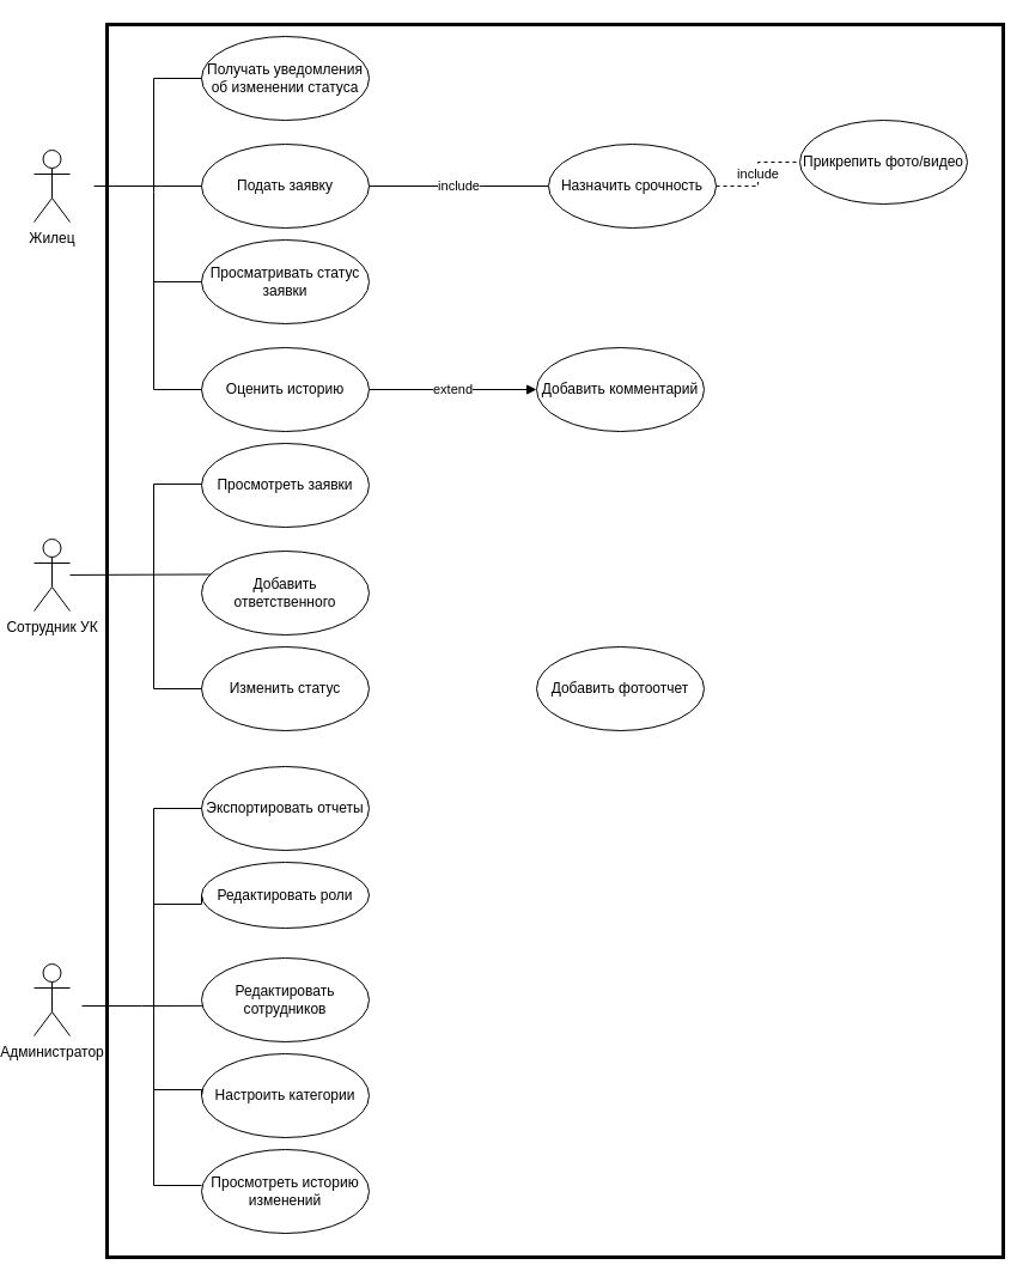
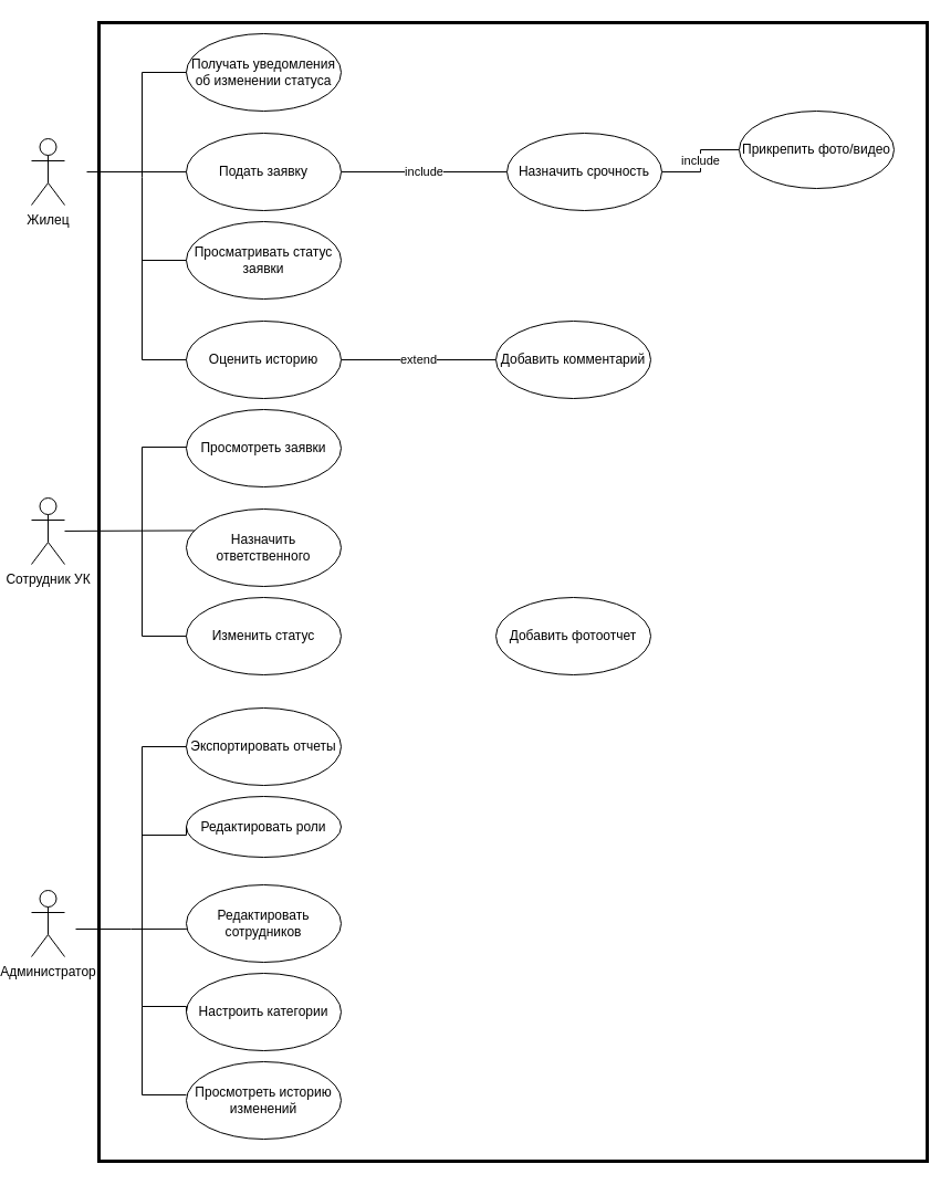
  <mxCell id="0" />
  <mxCell id="1" parent="0" />
  <mxCell id="2" value="" style="rounded=0;whiteSpace=wrap;html=1;glass=0;shadow=0;strokeWidth=3;" vertex="1" parent="1"><mxGeometry x="81" y="20" width="749" height="1030" as="geometry" /></mxCell>
  <mxCell id="3" value="Жилец" style="shape=umlActor;verticalLabelPosition=bottom;verticalAlign=top;html=1;" parent="1" vertex="1"><mxGeometry x="20" y="125" width="30" height="60" as="geometry" /></mxCell>
  <mxCell id="4" value="include" style="edgeStyle=orthogonalEdgeStyle;rounded=0;orthogonalLoop=1;jettySize=auto;html=1;endArrow=none;startFill=0;" parent="1" source="5" target="7" edge="1"><mxGeometry relative="1" as="geometry" /></mxCell>
  <mxCell id="5" value="Подать заявку" style="ellipse;whiteSpace=wrap;html=1;" parent="1" vertex="1"><mxGeometry x="160" y="120" width="140" height="70" as="geometry" /></mxCell>
- <mxCell id="6" value="include" style="edgeStyle=orthogonalEdgeStyle;rounded=0;orthogonalLoop=1;jettySize=auto;html=1;endArrow=none;startFill=0;dashed=1;" parent="1" source="7" target="8" edge="1"><mxGeometry relative="1" as="geometry" /></mxCell>
+ <mxCell id="6" value="include" style="edgeStyle=orthogonalEdgeStyle;rounded=0;orthogonalLoop=1;jettySize=auto;html=1;endArrow=none;startFill=0;" parent="1" source="7" target="8" edge="1"><mxGeometry relative="1" as="geometry" /></mxCell>
  <mxCell id="7" value="Назначить срочность" style="ellipse;whiteSpace=wrap;html=1;" parent="1" vertex="1"><mxGeometry x="450" y="120" width="140" height="70" as="geometry" /></mxCell>
  <mxCell id="8" value="Прикрепить фото/видео" style="ellipse;whiteSpace=wrap;html=1;" parent="1" vertex="1"><mxGeometry x="660" y="100" width="140" height="70" as="geometry" /></mxCell>
  <mxCell id="9" value="Просматривать статус заявки" style="ellipse;whiteSpace=wrap;html=1;" parent="1" vertex="1"><mxGeometry x="160" y="200" width="140" height="70" as="geometry" /></mxCell>
  <mxCell id="10" value="Сотрудник УК" style="shape=umlActor;verticalLabelPosition=bottom;verticalAlign=top;html=1;" parent="1" vertex="1"><mxGeometry x="20" y="450" width="30" height="60" as="geometry" /></mxCell>
  <mxCell id="11" value="Просмотреть заявки" style="ellipse;whiteSpace=wrap;html=1;" parent="1" vertex="1"><mxGeometry x="160" y="370" width="140" height="70" as="geometry" /></mxCell>
  <mxCell id="12" value="Получать уведомления об изменении статуса" style="ellipse;whiteSpace=wrap;html=1;" parent="1" vertex="1"><mxGeometry x="160" width="140" height="70" as="geometry" y="30" /></mxCell>
- <mxCell id="13" value="extend" style="edgeStyle=orthogonalEdgeStyle;rounded=0;orthogonalLoop=1;jettySize=auto;html=1;endArrow=block;startFill=0;" parent="1" source="14" target="15" edge="1"><mxGeometry relative="1" as="geometry" /></mxCell>
+ <mxCell id="13" value="extend" style="edgeStyle=orthogonalEdgeStyle;rounded=0;orthogonalLoop=1;jettySize=auto;html=1;endArrow=none;startFill=0;" parent="1" source="14" target="15" edge="1"><mxGeometry relative="1" as="geometry" /></mxCell>
  <mxCell id="14" value="Оценить историю" style="ellipse;whiteSpace=wrap;html=1;" parent="1" vertex="1"><mxGeometry x="160" y="290" width="140" height="70" as="geometry" /></mxCell>
  <mxCell id="15" value="Добавить комментарий" style="ellipse;whiteSpace=wrap;html=1;" parent="1" vertex="1"><mxGeometry x="440" y="290" width="140" height="70" as="geometry" /></mxCell>
- <mxCell id="16" value="Добавить ответственного" style="ellipse;whiteSpace=wrap;html=1;" parent="1" vertex="1"><mxGeometry x="160" y="460" width="140" height="70" as="geometry" /></mxCell>
+ <mxCell id="16" value="Назначить ответственного" style="ellipse;whiteSpace=wrap;html=1;" parent="1" vertex="1"><mxGeometry x="160" y="460" width="140" height="70" as="geometry" /></mxCell>
  <mxCell id="17" value="Изменить статус" style="ellipse;whiteSpace=wrap;html=1;" parent="1" vertex="1"><mxGeometry x="160" y="540" width="140" height="70" as="geometry" /></mxCell>
  <mxCell id="18" value="Добавить фотоотчет" style="ellipse;whiteSpace=wrap;html=1;" parent="1" vertex="1"><mxGeometry x="440" y="540" width="140" height="70" as="geometry" /></mxCell>
  <mxCell id="19" value="Администратор" style="shape=umlActor;verticalLabelPosition=bottom;verticalAlign=top;html=1;" parent="1" vertex="1"><mxGeometry x="20" y="805" width="30" height="60" as="geometry" /></mxCell>
  <mxCell id="20" value="Редактировать роли" style="ellipse;whiteSpace=wrap;html=1;" parent="1" vertex="1"><mxGeometry x="160" y="720" width="140" height="55" as="geometry" /></mxCell>
  <mxCell id="21" value="Редактировать сотрудников" style="ellipse;whiteSpace=wrap;html=1;" parent="1" vertex="1"><mxGeometry x="160" y="800" width="140" height="70" as="geometry" /></mxCell>
  <mxCell id="22" value="Настроить категории" style="ellipse;whiteSpace=wrap;html=1;" parent="1" vertex="1"><mxGeometry x="160" y="880" width="140" height="70" as="geometry" /></mxCell>
  <mxCell id="23" value="Экспортировать отчеты" style="ellipse;whiteSpace=wrap;html=1;" parent="1" vertex="1"><mxGeometry x="160" y="640" width="140" height="70" as="geometry" /></mxCell>
  <mxCell id="24" value="Просмотреть историю изменений" style="ellipse;whiteSpace=wrap;html=1;" parent="1" vertex="1"><mxGeometry x="160" y="960" width="140" height="70" as="geometry" /></mxCell>
  <mxCell id="25" value="" style="endArrow=none;html=1;rounded=0;entryX=0.003;entryY=0.57;entryDx=0;entryDy=0;entryPerimeter=0;" edge="1" parent="1" target="21"><mxGeometry width="50" height="50" relative="1" as="geometry"><mxPoint x="60" y="840" as="sourcePoint" /><mxPoint x="160" y="840" as="targetPoint" /><Array as="points"><mxPoint x="110" y="840" /></Array></mxGeometry></mxCell>
  <mxCell id="26" value="" style="endArrow=none;html=1;rounded=0;entryX=0;entryY=0.5;entryDx=0;entryDy=0;edgeStyle=elbowEdgeStyle;elbow=vertical;" edge="1" parent="1" target="20"><mxGeometry width="50" height="50" relative="1" as="geometry"><mxPoint x="120" y="840" as="sourcePoint" /><mxPoint x="160" y="780" as="targetPoint" /><Array as="points"><mxPoint x="120" y="755" /></Array></mxGeometry></mxCell>
  <mxCell id="27" value="" style="endArrow=none;html=1;rounded=0;entryX=0;entryY=0.5;entryDx=0;entryDy=0;edgeStyle=elbowEdgeStyle;elbow=vertical;" edge="1" parent="1" target="23"><mxGeometry width="50" height="50" relative="1" as="geometry"><mxPoint x="120" y="760" as="sourcePoint" /><mxPoint x="120" y="670" as="targetPoint" /><Array as="points"><mxPoint x="120" y="675" /></Array></mxGeometry></mxCell>
  <mxCell id="28" value="" style="endArrow=none;html=1;rounded=0;entryX=0;entryY=0.5;entryDx=0;entryDy=0;edgeStyle=elbowEdgeStyle;elbow=vertical;" edge="1" parent="1" target="22"><mxGeometry width="50" height="50" relative="1" as="geometry"><mxPoint x="120" y="840" as="sourcePoint" /><mxPoint x="160" y="850" as="targetPoint" /><Array as="points"><mxPoint x="120" y="910" /></Array></mxGeometry></mxCell>
  <mxCell id="29" value="" style="endArrow=none;html=1;rounded=0;exitX=0;exitY=0.429;exitDx=0;exitDy=0;exitPerimeter=0;edgeStyle=elbowEdgeStyle;elbow=vertical;" edge="1" parent="1" source="24"><mxGeometry width="50" height="50" relative="1" as="geometry"><mxPoint x="100" y="970" as="sourcePoint" /><mxPoint x="120" y="910" as="targetPoint" /><Array as="points"><mxPoint x="130" y="990" /></Array></mxGeometry></mxCell>
  <mxCell id="30" value="" style="endArrow=none;html=1;rounded=0;entryX=0.052;entryY=0.278;entryDx=0;entryDy=0;entryPerimeter=0;" edge="1" parent="1" source="10" target="16"><mxGeometry width="50" height="50" relative="1" as="geometry"><mxPoint y="500" as="sourcePoint" x="80" /><mxPoint x="130" y="450" as="targetPoint" /></mxGeometry></mxCell>
  <mxCell id="31" value="" style="endArrow=none;html=1;rounded=0;entryX=0.002;entryY=0.48;entryDx=0;entryDy=0;entryPerimeter=0;edgeStyle=elbowEdgeStyle;elbow=vertical;" edge="1" parent="1" target="11"><mxGeometry width="50" height="50" relative="1" as="geometry"><mxPoint x="120" y="470" as="sourcePoint" /><mxPoint x="170" y="420" as="targetPoint" /><Array as="points"><mxPoint x="120" y="404" /></Array></mxGeometry></mxCell>
  <mxCell id="32" value="" style="endArrow=none;html=1;rounded=0;entryX=0;entryY=0.5;entryDx=0;entryDy=0;edgeStyle=elbowEdgeStyle;elbow=vertical;" edge="1" parent="1" target="17"><mxGeometry width="50" height="50" relative="1" as="geometry"><mxPoint x="120" y="410" as="sourcePoint" /><mxPoint x="170" y="350" as="targetPoint" /><Array as="points"><mxPoint x="140" y="575" /></Array></mxGeometry></mxCell>
  <mxCell id="33" value="" style="endArrow=none;html=1;rounded=0;entryX=0;entryY=0.5;entryDx=0;entryDy=0;" edge="1" parent="1" target="5"><mxGeometry width="50" height="50" relative="1" as="geometry"><mxPoint x="70" y="155" as="sourcePoint" /><mxPoint x="120" y="140" as="targetPoint" /></mxGeometry></mxCell>
  <mxCell id="34" value="" style="endArrow=none;html=1;rounded=0;entryX=0;entryY=0.5;entryDx=0;entryDy=0;edgeStyle=elbowEdgeStyle;elbow=vertical;" edge="1" parent="1" target="12"><mxGeometry width="50" height="50" relative="1" as="geometry"><mxPoint x="120" y="160" as="sourcePoint" /><mxPoint x="170" y="110" as="targetPoint" /><Array as="points"><mxPoint x="140" y="65" /></Array></mxGeometry></mxCell>
  <mxCell id="35" value="" style="endArrow=none;html=1;rounded=0;exitX=0;exitY=0.5;exitDx=0;exitDy=0;edgeStyle=elbowEdgeStyle;elbow=vertical;" edge="1" parent="1" source="9"><mxGeometry width="50" height="50" relative="1" as="geometry"><mxPoint x="100" y="210" as="sourcePoint" /><mxPoint x="120" y="160" as="targetPoint" /><Array as="points"><mxPoint x="120" y="235" /></Array></mxGeometry></mxCell>
  <mxCell id="36" value="" style="endArrow=none;html=1;rounded=0;edgeStyle=elbowEdgeStyle;elbow=vertical;" edge="1" parent="1"><mxGeometry width="50" height="50" relative="1" as="geometry"><mxPoint x="160" y="325" as="sourcePoint" /><mxPoint x="120" y="230" as="targetPoint" /><Array as="points"><mxPoint x="120" y="325" /></Array></mxGeometry></mxCell>
